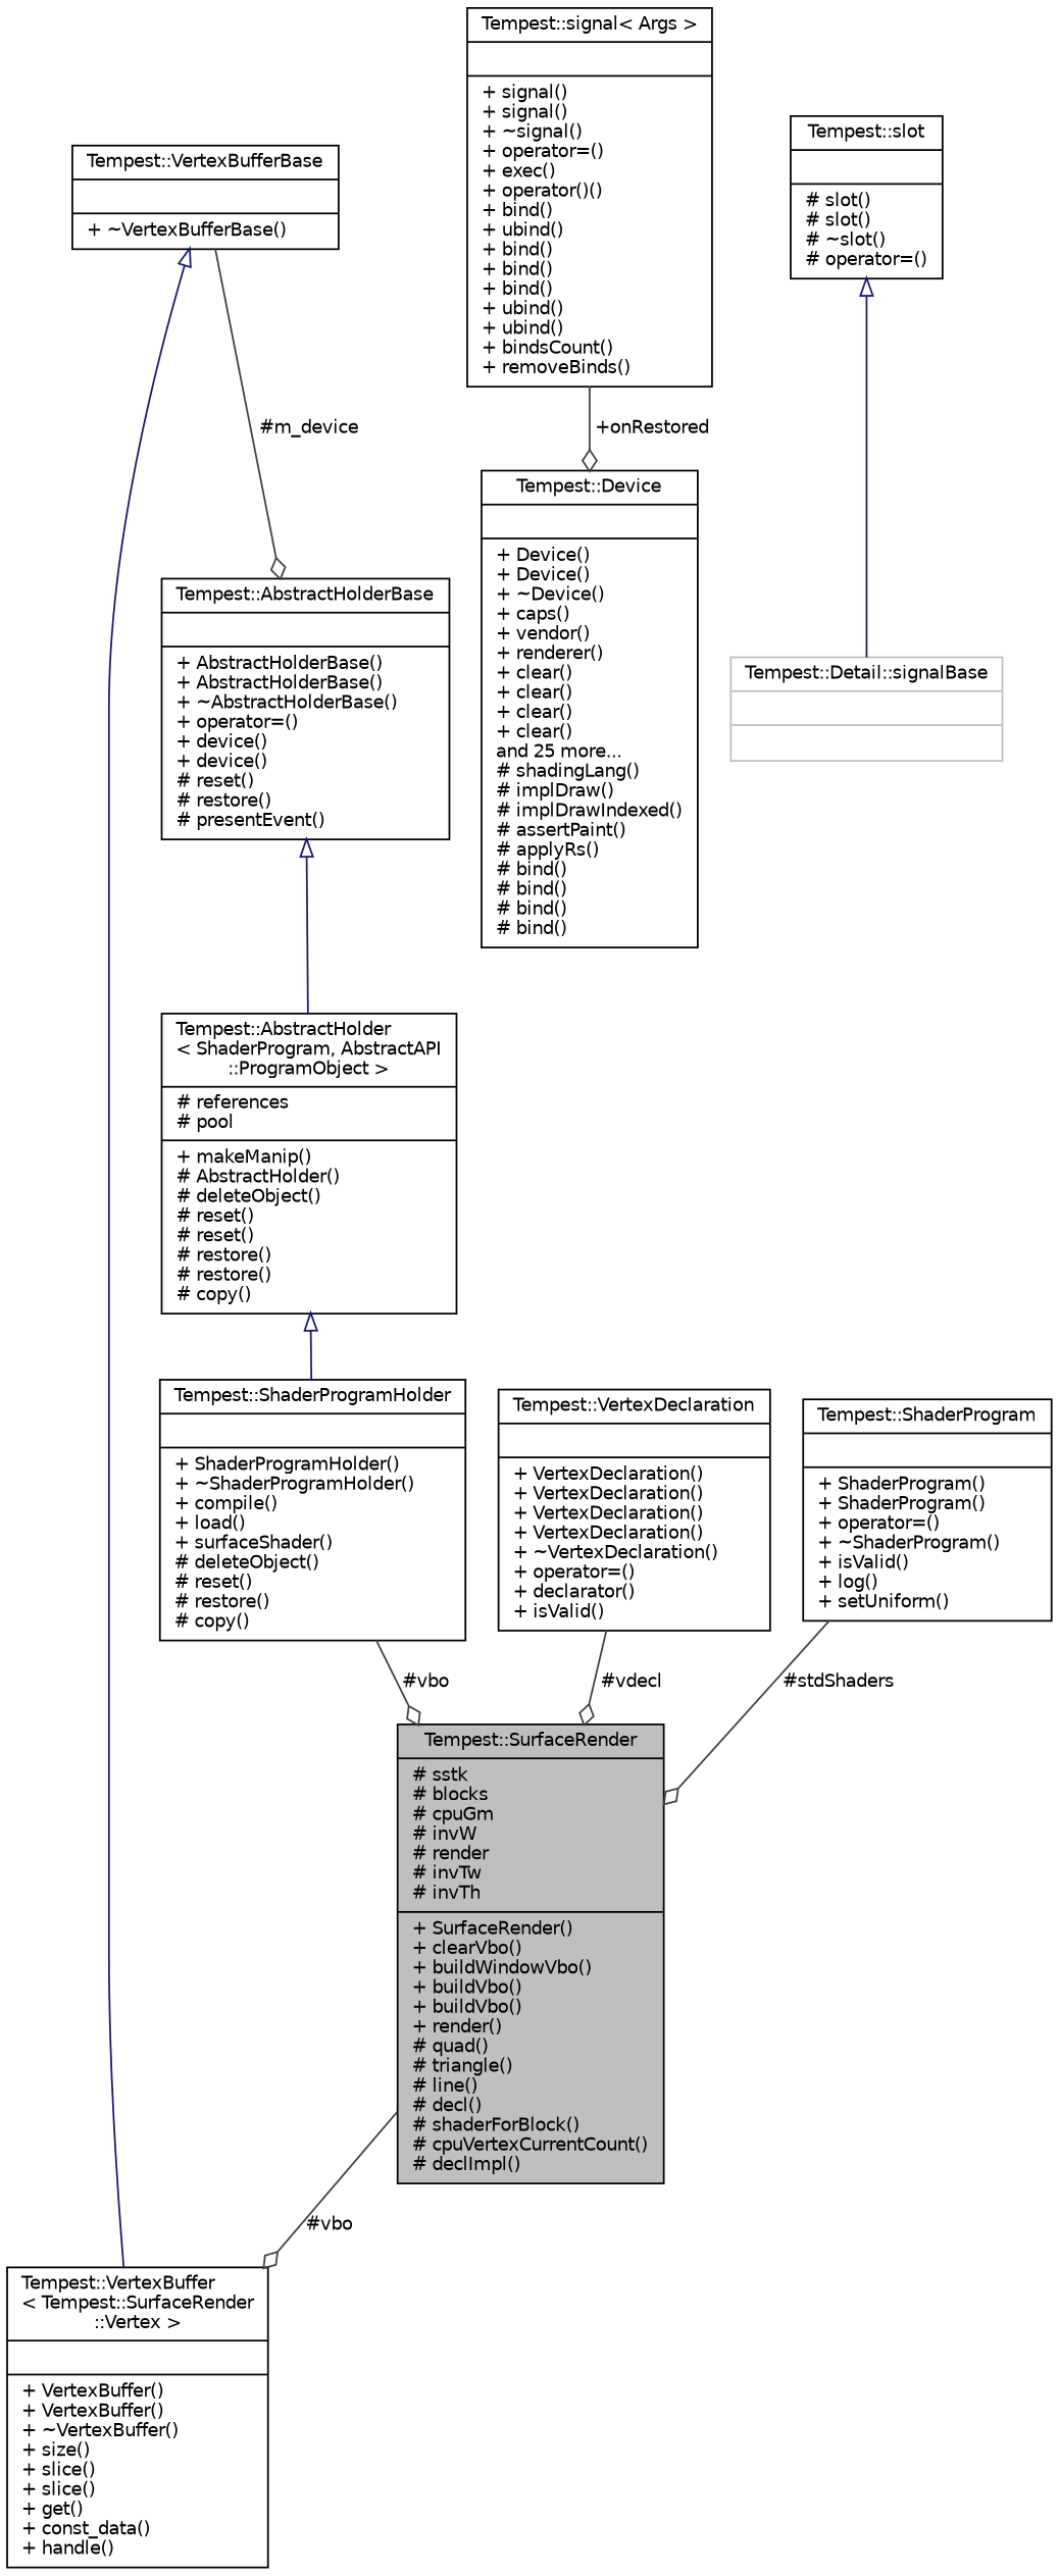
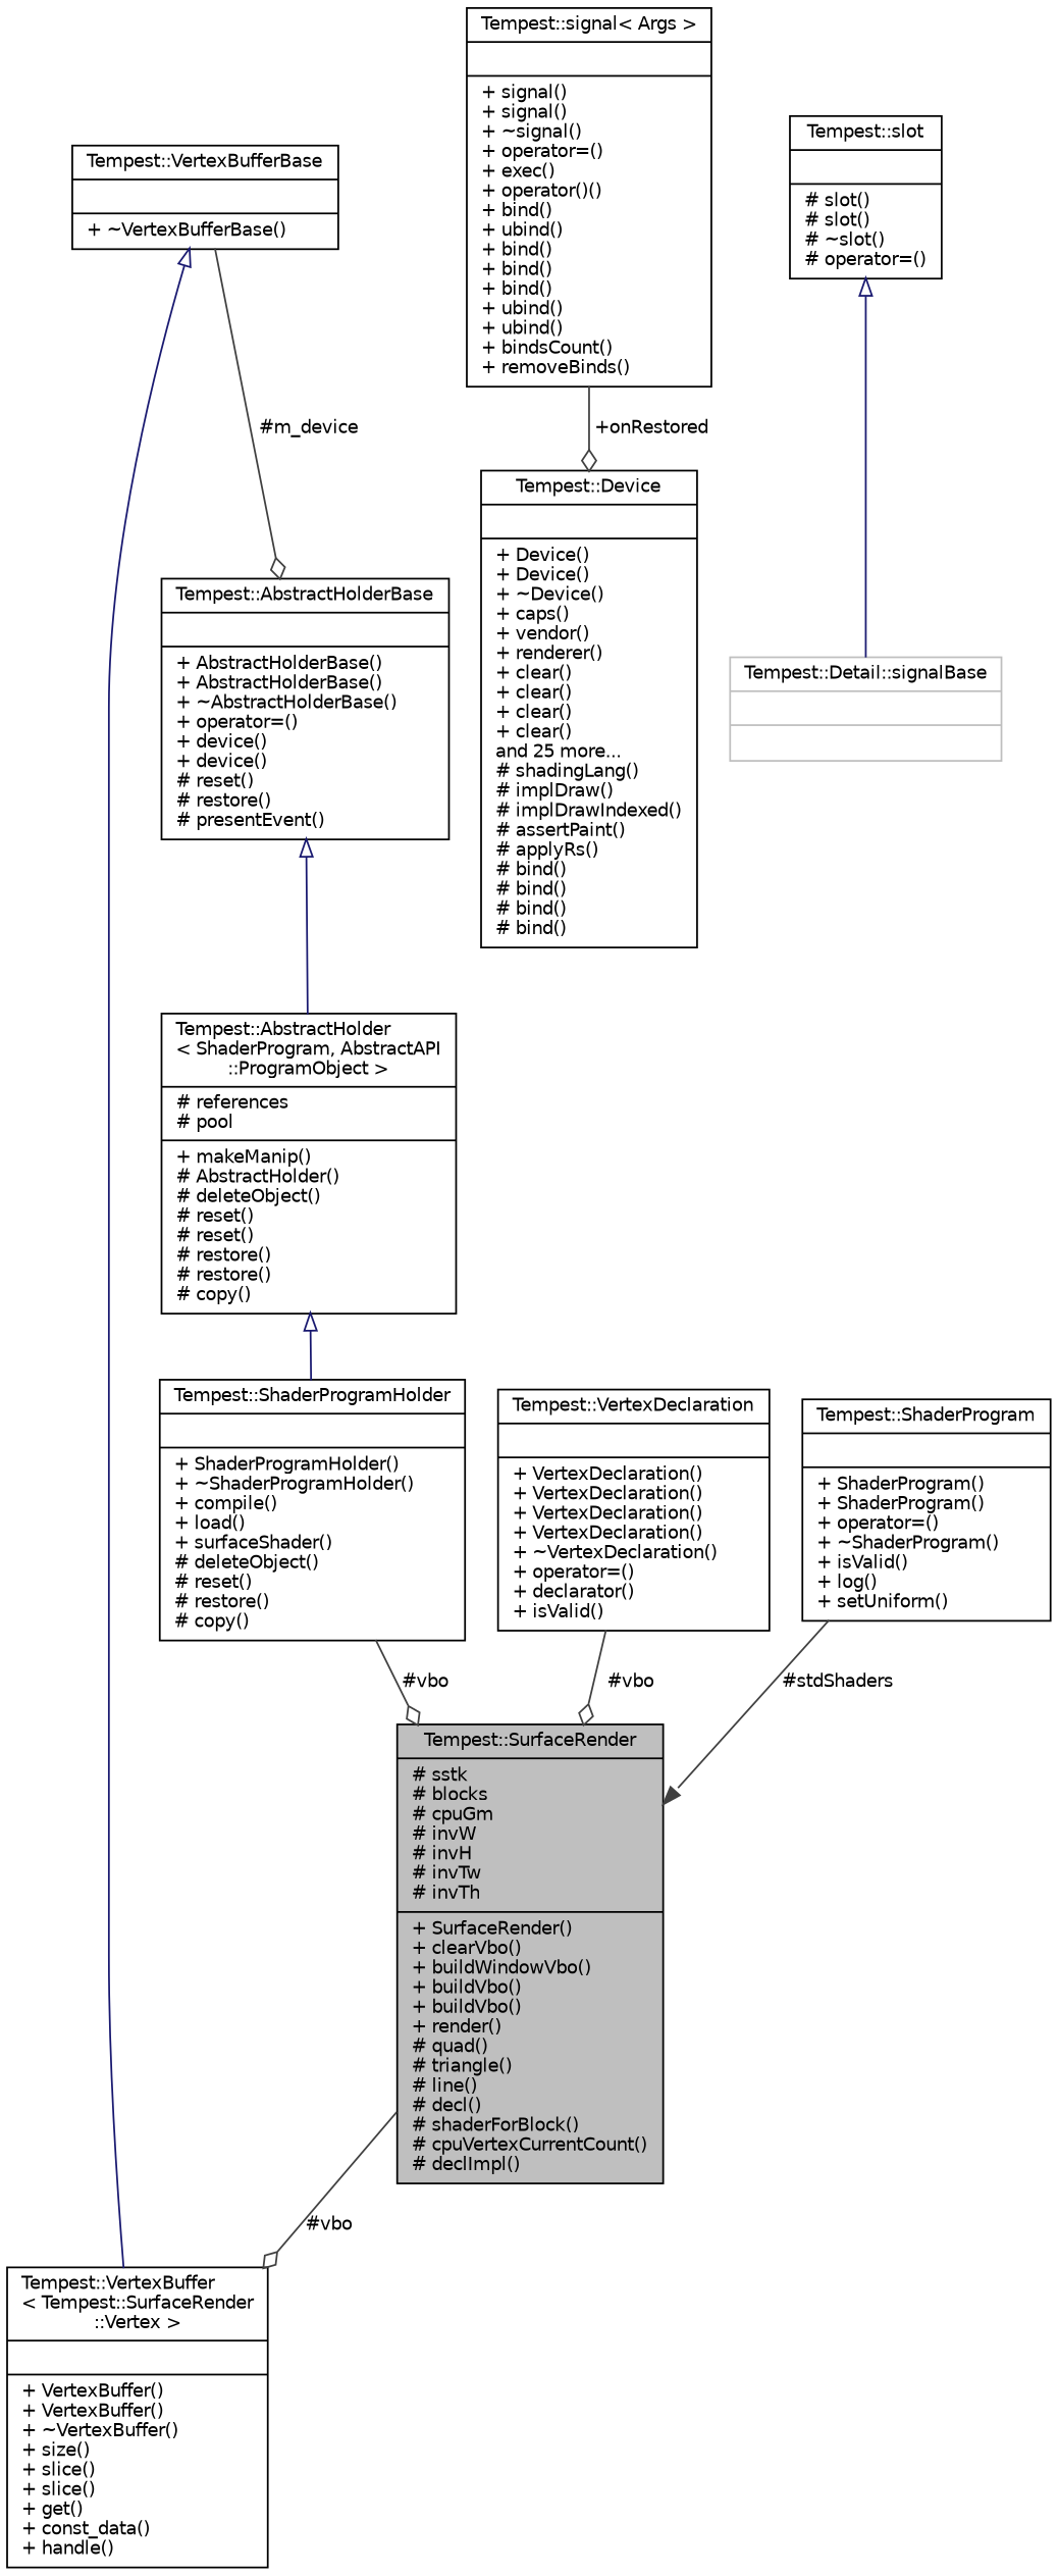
  digraph {
    node [color=black fillcolor=white fontname=Helvetica fontsize=10 shape=record style=filled]
    edge [arrowhead=odiamond color=grey25 fontname=Helvetica fontsize=10 labelfontname=Helvetica labelfontsize=10 style=solid]
-   n1 [fillcolor=grey75 fontcolor=black height=0.2 label="{Tempest::SurfaceRender\n|# sstk\l# blocks\l# cpuGm\l# invW\l# render\l# invTw\l# invTh\l|+ SurfaceRender()\l+ clearVbo()\l+ buildWindowVbo()\l+ buildVbo()\l+ buildVbo()\l+ render()\l# quad()\l# triangle()\l# line()\l# decl()\l# shaderForBlock()\l# cpuVertexCurrentCount()\l# declImpl()\l}" width=0.4]
+   n1 [fillcolor=grey75 fontcolor=black height=0.2 label="{Tempest::SurfaceRender\n|# sstk\l# blocks\l# cpuGm\l# invW\l# invH\l# invTw\l# invTh\l|+ SurfaceRender()\l+ clearVbo()\l+ buildWindowVbo()\l+ buildVbo()\l+ buildVbo()\l+ render()\l# quad()\l# triangle()\l# line()\l# decl()\l# shaderForBlock()\l# cpuVertexCurrentCount()\l# declImpl()\l}" width=0.4]
    n2 [height=0.2 label="{Tempest::VertexBuffer\l\< Tempest::SurfaceRender\l::Vertex \>\n||+ VertexBuffer()\l+ VertexBuffer()\l+ ~VertexBuffer()\l+ size()\l+ slice()\l+ slice()\l+ get()\l+ const_data()\l+ handle()\l}" width=0.4]
    n3 [height=0.2 label="{Tempest::ShaderProgramHolder\n||+ ShaderProgramHolder()\l+ ~ShaderProgramHolder()\l+ compile()\l+ load()\l+ surfaceShader()\l# deleteObject()\l# reset()\l# restore()\l# copy()\l}" width=0.4]
    n4 [height=0.2 label="{Tempest::AbstractHolder\l\< ShaderProgram, AbstractAPI\l::ProgramObject \>\n|# references\l# pool\l|+ makeManip()\l# AbstractHolder()\l# deleteObject()\l# reset()\l# reset()\l# restore()\l# restore()\l# copy()\l}" width=0.4]
    n5 [height=0.2 label="{Tempest::AbstractHolderBase\n||+ AbstractHolderBase()\l+ AbstractHolderBase()\l+ ~AbstractHolderBase()\l+ operator=()\l+ device()\l+ device()\l# reset()\l# restore()\l# presentEvent()\l}" width=0.4]
    n6 [height=0.2 label="{Tempest::Device\n||+ Device()\l+ Device()\l+ ~Device()\l+ caps()\l+ vendor()\l+ renderer()\l+ clear()\l+ clear()\l+ clear()\l+ clear()\land 25 more...\l# shadingLang()\l# implDraw()\l# implDrawIndexed()\l# assertPaint()\l# applyRs()\l# bind()\l# bind()\l# bind()\l# bind()\l}" width=0.4]
    n7 [height=0.2 label="{Tempest::signal\< Args \>\n||+ signal()\l+ signal()\l+ ~signal()\l+ operator=()\l+ exec()\l+ operator()()\l+ bind()\l+ ubind()\l+ bind()\l+ bind()\l+ bind()\l+ ubind()\l+ ubind()\l+ bindsCount()\l+ removeBinds()\l}" width=0.4]
    n8 [color=grey75 height=0.2 label="{Tempest::Detail::signalBase\n||}" width=0.4]
    n9 [height=0.2 label="{Tempest::slot\n||# slot()\l# slot()\l# ~slot()\l# operator=()\l}" width=0.4]
    n10 [height=0.2 label="{Tempest::VertexDeclaration\n||+ VertexDeclaration()\l+ VertexDeclaration()\l+ VertexDeclaration()\l+ VertexDeclaration()\l+ ~VertexDeclaration()\l+ operator=()\l+ declarator()\l+ isValid()\l}" width=0.4]
    n11 [height=0.2 label="{Tempest::VertexBufferBase\n||+ ~VertexBufferBase()\l}" width=0.4]
    n12 [height=0.2 label="{Tempest::ShaderProgram\n||+ ShaderProgram()\l+ ShaderProgram()\l+ operator=()\l+ ~ShaderProgram()\l+ isValid()\l+ log()\l+ setUniform()\l}" width=0.4]
    n1 -> n2 [label=" #vbo"]
    n3 -> n1 [label=" #vbo"]
    n4 -> n3 [arrowtail=onormal color=midnightblue dir=back arrowhead=""]
    n5 -> n4 [arrowtail=onormal color=midnightblue dir=back arrowhead=""]
    n7 -> n6 [label=" +onRestored"]
    n9 -> n8 [arrowtail=onormal color=midnightblue dir=back arrowhead=""]
-   n10 -> n1 [label=" #vdecl"]
+   n10 -> n1 [label=" #vbo"]
    n11 -> n2 [arrowtail=onormal color=midnightblue dir=back arrowhead=""]
    n11 -> n5 [label=" #m_device"]
-   n12 -> n1 [label=" #stdShaders"]
+   n12 -> n1 [arrowhead=normal label=" #stdShaders"]
  }
